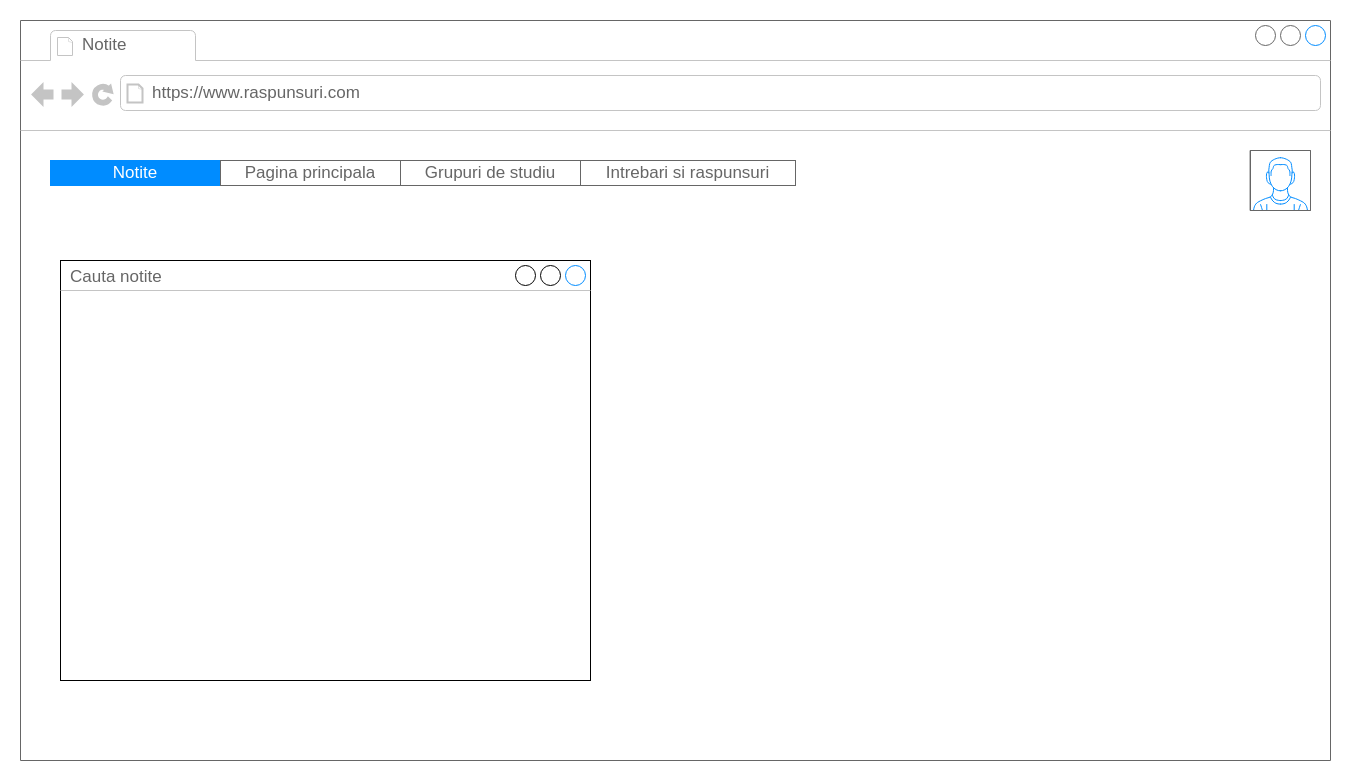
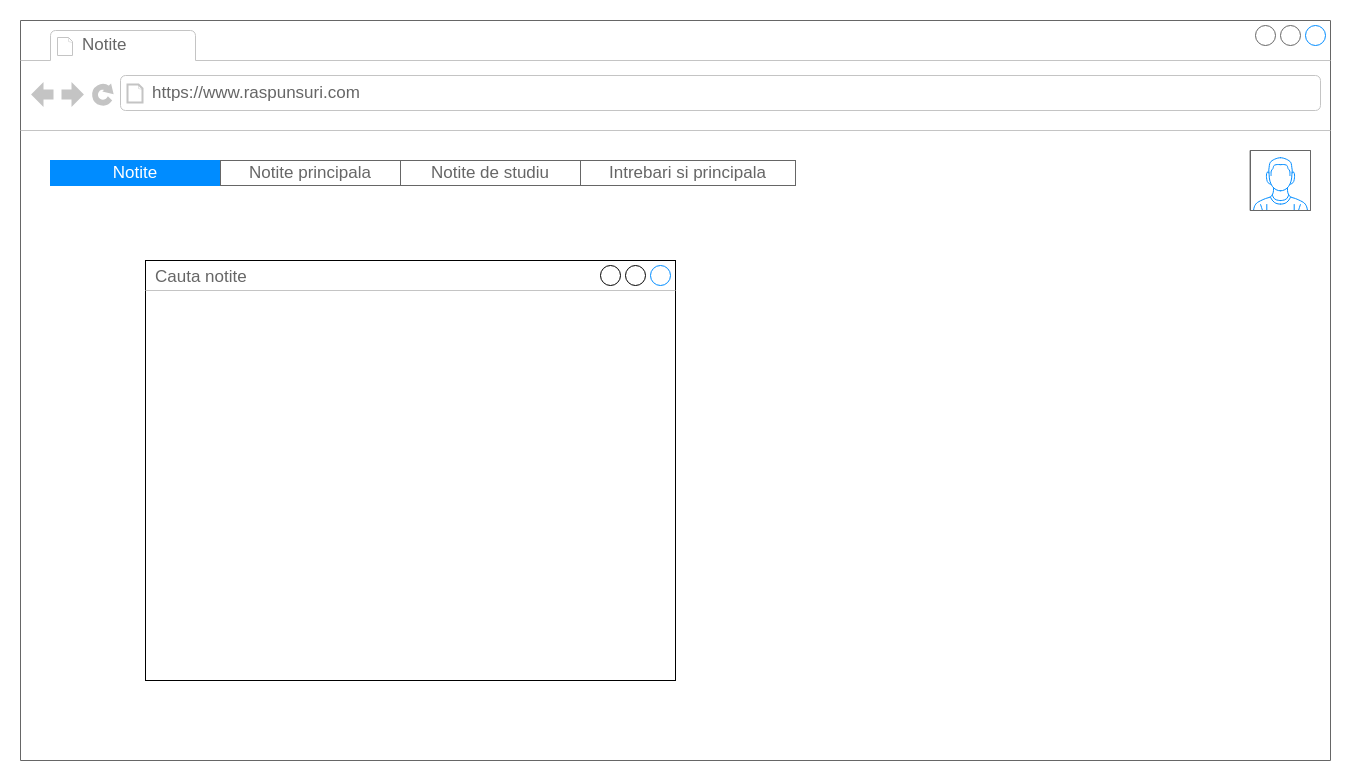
  <mxCell id="0" />
  <mxCell id="1" parent="0" />
  <mxCell id="2" value="" style="strokeWidth=1;shadow=0;dashed=0;align=center;html=1;shape=mxgraph.mockup.containers.browserWindow;rSize=0;strokeColor=#666666;strokeColor2=#008cff;strokeColor3=#c4c4c4;mainText=,;recursiveResize=0;" vertex="1" parent="1"><mxGeometry x="20" y="20" width="1310" height="740" as="geometry" /></mxCell>
  <mxCell id="3" value="Notite" style="strokeWidth=1;shadow=0;dashed=0;align=center;html=1;shape=mxgraph.mockup.containers.anchor;fontSize=17;fontColor=#666666;align=left;whiteSpace=wrap;" vertex="1" parent="2"><mxGeometry x="60" y="12" width="110" height="26" as="geometry" /></mxCell>
  <mxCell id="4" value="https://www.raspunsuri.com" style="strokeWidth=1;shadow=0;dashed=0;align=center;html=1;shape=mxgraph.mockup.containers.anchor;rSize=0;fontSize=17;fontColor=#666666;align=left;" vertex="1" parent="2"><mxGeometry x="130" y="60" width="250" height="26" as="geometry" /></mxCell>
  <mxCell id="5" value="" style="swimlane;shape=mxgraph.bootstrap.anchor;strokeColor=#666666;fillColor=#ffffff;fontColor=#0000FF;fontStyle=0;childLayout=stackLayout;horizontal=0;startSize=0;horizontalStack=1;resizeParent=1;resizeParentMax=0;resizeLast=0;collapsible=0;marginBottom=0;whiteSpace=wrap;html=1;" vertex="1" parent="2"><mxGeometry x="30" y="140" width="745" height="25" as="geometry" /></mxCell>
  <mxCell id="6" value="Notite" style="text;strokeColor=#008CFF;align=center;verticalAlign=middle;spacingLeft=10;spacingRight=10;overflow=hidden;points=[[0,0.5],[1,0.5]];portConstraint=eastwest;rotatable=0;whiteSpace=wrap;html=1;fillColor=#008CFF;fontColor=#ffffff;fontSize=17;" vertex="1" parent="5"><mxGeometry width="170" height="25" as="geometry" /></mxCell>
- <mxCell id="7" value="&lt;span style=&quot;color: rgb(102, 102, 102); text-align: left;&quot;&gt;Pagina principala&lt;/span&gt;" style="text;strokeColor=inherit;align=center;verticalAlign=middle;spacingLeft=10;spacingRight=10;overflow=hidden;points=[[0,0.5],[1,0.5]];portConstraint=eastwest;rotatable=0;whiteSpace=wrap;html=1;fillColor=inherit;fontColor=inherit;fontSize=17;" vertex="1" parent="5"><mxGeometry x="170" width="180" height="25" as="geometry" /></mxCell>
- <mxCell id="8" value="&lt;span style=&quot;color: rgb(102, 102, 102); text-align: left;&quot;&gt;Grupuri de studiu&lt;/span&gt;" style="text;strokeColor=inherit;align=center;verticalAlign=middle;spacingLeft=10;spacingRight=10;overflow=hidden;points=[[0,0.5],[1,0.5]];portConstraint=eastwest;rotatable=0;whiteSpace=wrap;html=1;fillColor=inherit;fontColor=inherit;fontSize=17;" vertex="1" parent="5"><mxGeometry x="350" width="180" height="25" as="geometry" /></mxCell>
- <mxCell id="9" value="&lt;span style=&quot;color: rgb(102, 102, 102); text-align: left;&quot;&gt;Intrebari si raspunsuri&lt;/span&gt;" style="text;strokeColor=inherit;align=center;verticalAlign=middle;spacingLeft=10;spacingRight=10;overflow=hidden;points=[[0,0.5],[1,0.5]];portConstraint=eastwest;rotatable=0;whiteSpace=wrap;html=1;fillColor=inherit;fontColor=inherit;fontSize=17;" vertex="1" parent="5"><mxGeometry x="530" width="215" height="25" as="geometry" /></mxCell>
- <mxCell id="10" value="Cauta notite" style="strokeWidth=1;shadow=0;dashed=0;align=center;html=1;shape=mxgraph.mockup.containers.window;align=left;verticalAlign=top;spacingLeft=8;strokeColor2=#008cff;strokeColor3=#c4c4c4;fontColor=#666666;mainText=;fontSize=17;labelBackgroundColor=none;whiteSpace=wrap;" vertex="1" parent="2"><mxGeometry x="40" y="240" width="530" height="420" as="geometry" /></mxCell>
+ <mxCell id="7" value="&lt;span style=&quot;color: rgb(102, 102, 102); text-align: left;&quot;&gt;Notite principala&lt;/span&gt;" style="text;strokeColor=inherit;align=center;verticalAlign=middle;spacingLeft=10;spacingRight=10;overflow=hidden;points=[[0,0.5],[1,0.5]];portConstraint=eastwest;rotatable=0;whiteSpace=wrap;html=1;fillColor=inherit;fontColor=inherit;fontSize=17;" vertex="1" parent="5"><mxGeometry x="170" width="180" height="25" as="geometry" /></mxCell>
+ <mxCell id="8" value="&lt;span style=&quot;color: rgb(102, 102, 102); text-align: left;&quot;&gt;Notite de studiu&lt;/span&gt;" style="text;strokeColor=inherit;align=center;verticalAlign=middle;spacingLeft=10;spacingRight=10;overflow=hidden;points=[[0,0.5],[1,0.5]];portConstraint=eastwest;rotatable=0;whiteSpace=wrap;html=1;fillColor=inherit;fontColor=inherit;fontSize=17;" vertex="1" parent="5"><mxGeometry x="350" width="180" height="25" as="geometry" /></mxCell>
+ <mxCell id="9" value="&lt;span style=&quot;color: rgb(102, 102, 102); text-align: left;&quot;&gt;Intrebari si principala&lt;/span&gt;" style="text;strokeColor=inherit;align=center;verticalAlign=middle;spacingLeft=10;spacingRight=10;overflow=hidden;points=[[0,0.5],[1,0.5]];portConstraint=eastwest;rotatable=0;whiteSpace=wrap;html=1;fillColor=inherit;fontColor=inherit;fontSize=17;" vertex="1" parent="5"><mxGeometry x="530" width="215" height="25" as="geometry" /></mxCell>
+ <mxCell id="10" value="Cauta notite" style="strokeWidth=1;shadow=0;dashed=0;align=center;html=1;shape=mxgraph.mockup.containers.window;align=left;verticalAlign=top;spacingLeft=8;strokeColor2=#008cff;strokeColor3=#c4c4c4;fontColor=#666666;mainText=;fontSize=17;labelBackgroundColor=none;whiteSpace=wrap;" vertex="1" parent="2"><mxGeometry x="125" y="240" width="530" height="420" as="geometry" /></mxCell>
  <mxCell id="11" value="" style="verticalLabelPosition=bottom;shadow=0;dashed=0;align=center;html=1;verticalAlign=top;strokeWidth=1;shape=mxgraph.mockup.containers.userMale;strokeColor=#666666;strokeColor2=#008cff;" vertex="1" parent="2"><mxGeometry x="1230" y="130" width="60" height="60" as="geometry" /></mxCell>
